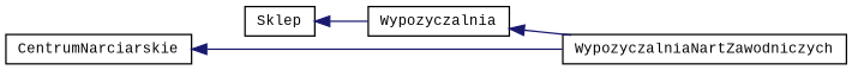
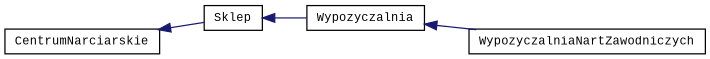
  digraph {
    fontname="Liberation Mono"
    rankdir=LR
    node [color=black fillcolor=white fontname="Liberation Mono" fontsize=10 shape=record style=filled]
    edge [color=midnightblue dir=back fontname="Liberation Mono" fontsize=10 labelfontname=Helvetica labelfontsize=10 style=solid]
    n1 [height=0.2 label=CentrumNarciarskie width=0.4]
    n2 [height=0.2 label=Sklep width=0.4]
    n3 [height=0.2 label=Wypozyczalnia width=0.4]
    n4 [height=0.2 label=WypozyczalniaNartZawodniczych width=0.4]
-   n1 -> n4
+   n1 -> n2
    n2 -> n3
    n3 -> n4
  }
